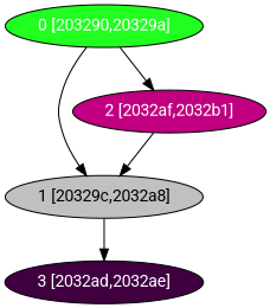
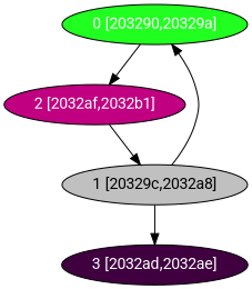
  digraph {
    fontname=Roboto
    node [fontcolor="#ffffff" fontname=Roboto shape=oval style=filled]
    edge [fontname=Roboto]
    n1 [fillcolor="#20FF20" label="0 [203290,20329a]"]
    n2 [fillcolor="#C0C0C0" fontcolor="#000000" label="1 [20329c,2032a8]"]
    n3 [fillcolor="#C00080" label="2 [2032af,2032b1]"]
    n4 [fillcolor="#400040" label="3 [2032ad,2032ae]"]
-   n1 -> n2
+   n2 -> n1
    n1 -> n3
    n2 -> n4
    n3 -> n2
  }
